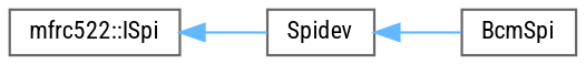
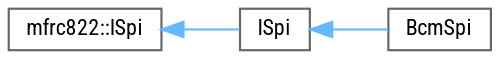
  digraph {
    fontname="Roboto Condensed"
    rankdir=LR
    node [color=grey40 fillcolor=white fontname="Roboto Condensed" fontsize=10 shape=box style=filled]
    edge [color=steelblue1 dir=back fontname="Roboto Condensed" fontsize=10 labelfontname=Helvetica labelfontsize=10 style=solid]
-   n1 [height=0.2 label="mfrc522::ISpi" width=0.4]
-   n2 [height=0.2 label=Spidev width=0.4]
+   n1 [height=0.2 label="mfrc822::ISpi" width=0.4]
+   n2 [height=0.2 label=ISpi width=0.4]
    n3 [height=0.2 label=BcmSpi width=0.4]
    n1 -> n2
    n2 -> n3
  }
